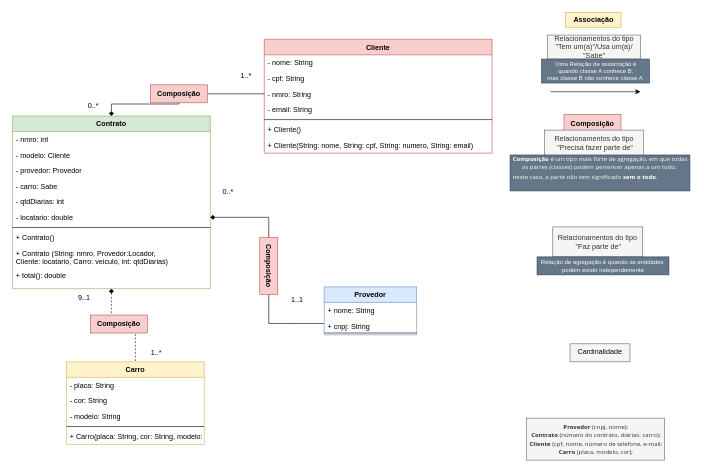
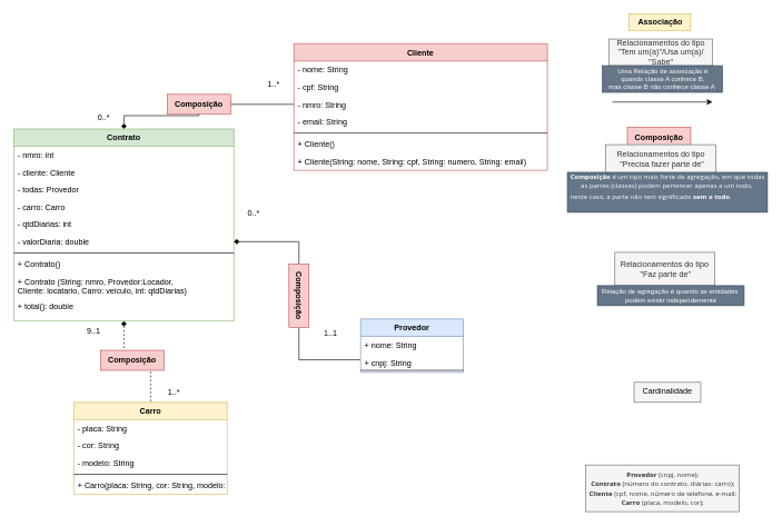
  <mxCell id="0" />
  <mxCell id="1" parent="0" />
  <mxCell id="2" value="&lt;span id=&quot;docs-internal-guid-b45fe634-7fff-d32b-27de-2dc11d8c7fcd&quot;&gt;&lt;font style=&quot;font-size: 10px;&quot;&gt;&lt;span style=&quot;font-family: &amp;quot;Open Sans&amp;quot;, sans-serif; background-color: transparent; font-weight: 700; font-variant-numeric: normal; font-variant-east-asian: normal; vertical-align: baseline;&quot;&gt;Provedor&lt;/span&gt;&lt;span style=&quot;font-family: &amp;quot;Open Sans&amp;quot;, sans-serif; background-color: transparent; font-variant-numeric: normal; font-variant-east-asian: normal; vertical-align: baseline;&quot;&gt; (cnpj, nome); &lt;br&gt;&lt;/span&gt;&lt;span style=&quot;font-family: &amp;quot;Open Sans&amp;quot;, sans-serif; background-color: transparent; font-weight: 700; font-variant-numeric: normal; font-variant-east-asian: normal; vertical-align: baseline;&quot;&gt;Contrato&lt;/span&gt;&lt;span style=&quot;font-family: &amp;quot;Open Sans&amp;quot;, sans-serif; background-color: transparent; font-variant-numeric: normal; font-variant-east-asian: normal; vertical-align: baseline;&quot;&gt; (número do contrato, diárias: carro); &lt;br&gt;&lt;/span&gt;&lt;span style=&quot;font-family: &amp;quot;Open Sans&amp;quot;, sans-serif; background-color: transparent; font-weight: 700; font-variant-numeric: normal; font-variant-east-asian: normal; vertical-align: baseline;&quot;&gt;Cliente&lt;/span&gt;&lt;span style=&quot;font-family: &amp;quot;Open Sans&amp;quot;, sans-serif; background-color: transparent; font-variant-numeric: normal; font-variant-east-asian: normal; vertical-align: baseline;&quot;&gt; (cpf, nome, número de telefone, e-mail; &lt;br&gt;&lt;/span&gt;&lt;span style=&quot;font-family: &amp;quot;Open Sans&amp;quot;, sans-serif; background-color: transparent; font-weight: 700; font-variant-numeric: normal; font-variant-east-asian: normal; vertical-align: baseline;&quot;&gt;Carro &lt;/span&gt;&lt;span style=&quot;font-family: &amp;quot;Open Sans&amp;quot;, sans-serif; background-color: transparent; font-variant-numeric: normal; font-variant-east-asian: normal; vertical-align: baseline;&quot;&gt;(placa, modelo, cor);&lt;/span&gt;&lt;/font&gt;&lt;/span&gt;" style="text;html=1;align=center;verticalAlign=middle;resizable=0;points=[];autosize=1;strokeColor=#666666;fillColor=#f5f5f5;fontColor=#333333;" vertex="1" parent="1"><mxGeometry x="877.5" y="697" width="230" height="70" as="geometry" /></mxCell>
  <mxCell id="3" style="edgeStyle=orthogonalEdgeStyle;rounded=0;orthogonalLoop=1;jettySize=auto;html=1;startArrow=none;endArrow=none;endFill=0;" edge="1" parent="1" source="53" target="29"><mxGeometry relative="1" as="geometry" /></mxCell>
  <mxCell id="4" style="edgeStyle=orthogonalEdgeStyle;rounded=0;orthogonalLoop=1;jettySize=auto;html=1;endArrow=none;endFill=0;startArrow=diamond;startFill=1;dashed=1;" edge="1" parent="1" source="5" target="16"><mxGeometry relative="1" as="geometry" /></mxCell>
  <mxCell id="5" value="Contrato" style="swimlane;fontStyle=1;align=center;verticalAlign=top;childLayout=stackLayout;horizontal=1;startSize=26;horizontalStack=0;resizeParent=1;resizeParentMax=0;resizeLast=0;collapsible=1;marginBottom=0;fillColor=#d5e8d4;strokeColor=#82b366;" vertex="1" parent="1"><mxGeometry x="20" y="193" width="330" height="288" as="geometry" /></mxCell>
  <mxCell id="6" value="- nmro: int" style="text;strokeColor=none;fillColor=none;align=left;verticalAlign=top;spacingLeft=4;spacingRight=4;overflow=hidden;rotatable=0;points=[[0,0.5],[1,0.5]];portConstraint=eastwest;" vertex="1" parent="5"><mxGeometry y="26" width="330" height="26" as="geometry" /></mxCell>
- <mxCell id="7" value="- modelo: Cliente" style="text;strokeColor=none;fillColor=none;align=left;verticalAlign=top;spacingLeft=4;spacingRight=4;overflow=hidden;rotatable=0;points=[[0,0.5],[1,0.5]];portConstraint=eastwest;" vertex="1" parent="5"><mxGeometry y="52" width="330" height="26" as="geometry" /></mxCell>
- <mxCell id="8" value="- provedor: Provedor" style="text;strokeColor=none;fillColor=none;align=left;verticalAlign=top;spacingLeft=4;spacingRight=4;overflow=hidden;rotatable=0;points=[[0,0.5],[1,0.5]];portConstraint=eastwest;" vertex="1" parent="5"><mxGeometry y="78" width="330" height="26" as="geometry" /></mxCell>
- <mxCell id="9" value="- carro: Sabe" style="text;strokeColor=none;fillColor=none;align=left;verticalAlign=top;spacingLeft=4;spacingRight=4;overflow=hidden;rotatable=0;points=[[0,0.5],[1,0.5]];portConstraint=eastwest;" vertex="1" parent="5"><mxGeometry y="104" width="330" height="26" as="geometry" /></mxCell>
+ <mxCell id="7" value="- cliente: Cliente" style="text;strokeColor=none;fillColor=none;align=left;verticalAlign=top;spacingLeft=4;spacingRight=4;overflow=hidden;rotatable=0;points=[[0,0.5],[1,0.5]];portConstraint=eastwest;" vertex="1" parent="5"><mxGeometry y="52" width="330" height="26" as="geometry" /></mxCell>
+ <mxCell id="8" value="- todas: Provedor" style="text;strokeColor=none;fillColor=none;align=left;verticalAlign=top;spacingLeft=4;spacingRight=4;overflow=hidden;rotatable=0;points=[[0,0.5],[1,0.5]];portConstraint=eastwest;" vertex="1" parent="5"><mxGeometry y="78" width="330" height="26" as="geometry" /></mxCell>
+ <mxCell id="9" value="- carro: Carro" style="text;strokeColor=none;fillColor=none;align=left;verticalAlign=top;spacingLeft=4;spacingRight=4;overflow=hidden;rotatable=0;points=[[0,0.5],[1,0.5]];portConstraint=eastwest;" vertex="1" parent="5"><mxGeometry y="104" width="330" height="26" as="geometry" /></mxCell>
  <mxCell id="10" value="- qtdDiarias: int" style="text;strokeColor=none;fillColor=none;align=left;verticalAlign=top;spacingLeft=4;spacingRight=4;overflow=hidden;rotatable=0;points=[[0,0.5],[1,0.5]];portConstraint=eastwest;" vertex="1" parent="5"><mxGeometry y="130" width="330" height="26" as="geometry" /></mxCell>
- <mxCell id="11" value="- locatario: double" style="text;strokeColor=none;fillColor=none;align=left;verticalAlign=top;spacingLeft=4;spacingRight=4;overflow=hidden;rotatable=0;points=[[0,0.5],[1,0.5]];portConstraint=eastwest;" vertex="1" parent="5"><mxGeometry y="156" width="330" height="26" as="geometry" /></mxCell>
+ <mxCell id="11" value="- valorDiaria: double" style="text;strokeColor=none;fillColor=none;align=left;verticalAlign=top;spacingLeft=4;spacingRight=4;overflow=hidden;rotatable=0;points=[[0,0.5],[1,0.5]];portConstraint=eastwest;" vertex="1" parent="5"><mxGeometry y="156" width="330" height="26" as="geometry" /></mxCell>
  <mxCell id="12" value="" style="line;strokeWidth=1;fillColor=none;align=left;verticalAlign=middle;spacingTop=-1;spacingLeft=3;spacingRight=3;rotatable=0;labelPosition=right;points=[];portConstraint=eastwest;" vertex="1" parent="5"><mxGeometry y="182" width="330" height="8" as="geometry" /></mxCell>
  <mxCell id="13" value="+ Contrato()" style="text;strokeColor=none;fillColor=none;align=left;verticalAlign=top;spacingLeft=4;spacingRight=4;overflow=hidden;rotatable=0;points=[[0,0.5],[1,0.5]];portConstraint=eastwest;" vertex="1" parent="5"><mxGeometry y="190" width="330" height="26" as="geometry" /></mxCell>
  <mxCell id="14" value="+ Contrato (String: nmro, Provedor:Locador, &#10;Cliente: locatario, Carro: veiculo, int: qtdDiarias)" style="text;strokeColor=none;fillColor=none;align=left;verticalAlign=top;spacingLeft=4;spacingRight=4;overflow=hidden;rotatable=0;points=[[0,0.5],[1,0.5]];portConstraint=eastwest;" vertex="1" parent="5"><mxGeometry y="216" width="330" height="36" as="geometry" /></mxCell>
  <mxCell id="15" value="+ total(): double" style="text;strokeColor=none;fillColor=none;align=left;verticalAlign=top;spacingLeft=4;spacingRight=4;overflow=hidden;rotatable=0;points=[[0,0.5],[1,0.5]];portConstraint=eastwest;" vertex="1" parent="5"><mxGeometry y="252" width="330" height="36" as="geometry" /></mxCell>
  <mxCell id="16" value="Carro" style="swimlane;fontStyle=1;align=center;verticalAlign=top;childLayout=stackLayout;horizontal=1;startSize=26;horizontalStack=0;resizeParent=1;resizeParentMax=0;resizeLast=0;collapsible=1;marginBottom=0;fillColor=#fff2cc;strokeColor=#d6b656;" vertex="1" parent="1"><mxGeometry x="110" y="603" width="230" height="138" as="geometry" /></mxCell>
  <mxCell id="17" value="- placa: String " style="text;strokeColor=none;fillColor=none;align=left;verticalAlign=top;spacingLeft=4;spacingRight=4;overflow=hidden;rotatable=0;points=[[0,0.5],[1,0.5]];portConstraint=eastwest;" vertex="1" parent="16"><mxGeometry y="26" width="230" height="26" as="geometry" /></mxCell>
  <mxCell id="18" value="- cor: String " style="text;strokeColor=none;fillColor=none;align=left;verticalAlign=top;spacingLeft=4;spacingRight=4;overflow=hidden;rotatable=0;points=[[0,0.5],[1,0.5]];portConstraint=eastwest;" vertex="1" parent="16"><mxGeometry y="52" width="230" height="26" as="geometry" /></mxCell>
  <mxCell id="19" value="- modelo: String " style="text;strokeColor=none;fillColor=none;align=left;verticalAlign=top;spacingLeft=4;spacingRight=4;overflow=hidden;rotatable=0;points=[[0,0.5],[1,0.5]];portConstraint=eastwest;" vertex="1" parent="16"><mxGeometry y="78" width="230" height="26" as="geometry" /></mxCell>
  <mxCell id="20" value="" style="line;strokeWidth=1;fillColor=none;align=left;verticalAlign=middle;spacingTop=-1;spacingLeft=3;spacingRight=3;rotatable=0;labelPosition=right;points=[];portConstraint=eastwest;" vertex="1" parent="16"><mxGeometry y="104" width="230" height="8" as="geometry" /></mxCell>
  <mxCell id="21" value="+ Carro(placa: String, cor: String, modelo: String)" style="text;strokeColor=none;fillColor=none;align=left;verticalAlign=top;spacingLeft=4;spacingRight=4;overflow=hidden;rotatable=0;points=[[0,0.5],[1,0.5]];portConstraint=eastwest;" vertex="1" parent="16"><mxGeometry y="112" width="230" height="26" as="geometry" /></mxCell>
  <mxCell id="22" value="Provedor" style="swimlane;fontStyle=1;align=center;verticalAlign=top;childLayout=stackLayout;horizontal=1;startSize=26;horizontalStack=0;resizeParent=1;resizeParentMax=0;resizeLast=0;collapsible=1;marginBottom=0;fillColor=#dae8fc;strokeColor=#6c8ebf;" vertex="1" parent="1"><mxGeometry x="540" y="478" width="154" height="80" as="geometry" /></mxCell>
  <mxCell id="23" value="+ nome: String" style="text;strokeColor=none;fillColor=none;align=left;verticalAlign=top;spacingLeft=4;spacingRight=4;overflow=hidden;rotatable=0;points=[[0,0.5],[1,0.5]];portConstraint=eastwest;" vertex="1" parent="22"><mxGeometry y="26" width="154" height="26" as="geometry" /></mxCell>
  <mxCell id="24" value="+ cnpj: String" style="text;strokeColor=none;fillColor=none;align=left;verticalAlign=top;spacingLeft=4;spacingRight=4;overflow=hidden;rotatable=0;points=[[0,0.5],[1,0.5]];portConstraint=eastwest;" vertex="1" parent="22"><mxGeometry y="52" width="154" height="22" as="geometry" /></mxCell>
  <mxCell id="25" value="" style="line;strokeWidth=1;fillColor=none;align=left;verticalAlign=middle;spacingTop=-1;spacingLeft=3;spacingRight=3;rotatable=0;labelPosition=right;points=[];portConstraint=eastwest;" vertex="1" parent="22"><mxGeometry y="74" width="154" height="6" as="geometry" /></mxCell>
  <mxCell id="26" value="Cliente" style="swimlane;fontStyle=1;align=center;verticalAlign=top;childLayout=stackLayout;horizontal=1;startSize=26;horizontalStack=0;resizeParent=1;resizeParentMax=0;resizeLast=0;collapsible=1;marginBottom=0;fillColor=#f8cecc;strokeColor=#b85450;" vertex="1" parent="1"><mxGeometry x="440" y="65" width="380" height="190" as="geometry" /></mxCell>
  <mxCell id="27" value="- nome: String" style="text;strokeColor=none;fillColor=none;align=left;verticalAlign=top;spacingLeft=4;spacingRight=4;overflow=hidden;rotatable=0;points=[[0,0.5],[1,0.5]];portConstraint=eastwest;" vertex="1" parent="26"><mxGeometry y="26" width="380" height="26" as="geometry" /></mxCell>
  <mxCell id="28" value="- cpf: String" style="text;strokeColor=none;fillColor=none;align=left;verticalAlign=top;spacingLeft=4;spacingRight=4;overflow=hidden;rotatable=0;points=[[0,0.5],[1,0.5]];portConstraint=eastwest;" vertex="1" parent="26"><mxGeometry y="52" width="380" height="26" as="geometry" /></mxCell>
  <mxCell id="29" value="- nmro: String" style="text;strokeColor=none;fillColor=none;align=left;verticalAlign=top;spacingLeft=4;spacingRight=4;overflow=hidden;rotatable=0;points=[[0,0.5],[1,0.5]];portConstraint=eastwest;" vertex="1" parent="26"><mxGeometry y="78" width="380" height="26" as="geometry" /></mxCell>
  <mxCell id="30" value="- email: String" style="text;strokeColor=none;fillColor=none;align=left;verticalAlign=top;spacingLeft=4;spacingRight=4;overflow=hidden;rotatable=0;points=[[0,0.5],[1,0.5]];portConstraint=eastwest;" vertex="1" parent="26"><mxGeometry y="104" width="380" height="26" as="geometry" /></mxCell>
  <mxCell id="31" value="" style="line;strokeWidth=1;fillColor=none;align=left;verticalAlign=middle;spacingTop=-1;spacingLeft=3;spacingRight=3;rotatable=0;labelPosition=right;points=[];portConstraint=eastwest;" vertex="1" parent="26"><mxGeometry y="130" width="380" height="8" as="geometry" /></mxCell>
  <mxCell id="32" value="+ Cliente()" style="text;strokeColor=none;fillColor=none;align=left;verticalAlign=top;spacingLeft=4;spacingRight=4;overflow=hidden;rotatable=0;points=[[0,0.5],[1,0.5]];portConstraint=eastwest;" vertex="1" parent="26"><mxGeometry y="138" width="380" height="26" as="geometry" /></mxCell>
  <mxCell id="33" value="+ Cliente(String: nome, String: cpf, String: numero, String: email)" style="text;strokeColor=none;fillColor=none;align=left;verticalAlign=top;spacingLeft=4;spacingRight=4;overflow=hidden;rotatable=0;points=[[0,0.5],[1,0.5]];portConstraint=eastwest;" vertex="1" parent="26"><mxGeometry y="164" width="380" height="26" as="geometry" /></mxCell>
  <mxCell id="34" value="Composição" style="text;html=1;strokeColor=#b85450;fillColor=#f8cecc;align=center;verticalAlign=middle;whiteSpace=wrap;rounded=0;fontStyle=1;" vertex="1" parent="1"><mxGeometry x="940" y="190.5" width="95" height="30" as="geometry" /></mxCell>
  <mxCell id="35" value="&lt;span style=&quot;font-weight: normal;&quot;&gt;Relacionamentos do tipo&lt;br&gt;&amp;nbsp;&quot;Precisa fazer parte de&quot;&lt;/span&gt;" style="text;html=1;strokeColor=#666666;fillColor=#f5f5f5;align=center;verticalAlign=middle;whiteSpace=wrap;rounded=0;fontStyle=1;fontColor=#333333;" vertex="1" parent="1"><mxGeometry x="907.5" y="216.5" width="165" height="44" as="geometry" /></mxCell>
  <mxCell id="36" value="&lt;span style=&quot;font-weight: normal;&quot;&gt;Relacionamentos do tipo&lt;br&gt;&amp;nbsp;&quot;Faz parte de&quot;&lt;/span&gt;" style="text;html=1;strokeColor=#666666;fillColor=#f5f5f5;align=center;verticalAlign=middle;whiteSpace=wrap;rounded=0;fontStyle=1;fontColor=#333333;direction=west;" vertex="1" parent="1"><mxGeometry x="921.25" y="378" width="150" height="50" as="geometry" /></mxCell>
  <mxCell id="37" value="Associação" style="text;html=1;strokeColor=#d6b656;fillColor=#fff2cc;align=center;verticalAlign=middle;whiteSpace=wrap;rounded=0;fontStyle=1;" vertex="1" parent="1"><mxGeometry x="942.5" y="20" width="92.5" height="25" as="geometry" /></mxCell>
  <mxCell id="38" value="&lt;span style=&quot;font-weight: normal;&quot;&gt;Relacionamentos do tipo &quot;Tem um(a)&quot;/Usa um(a)/ &quot;Sabe&quot;&lt;/span&gt;" style="text;html=1;strokeColor=#666666;fillColor=#f5f5f5;align=center;verticalAlign=middle;whiteSpace=wrap;rounded=0;fontStyle=1;fontColor=#333333;" vertex="1" parent="1"><mxGeometry x="912.5" y="58" width="155" height="40" as="geometry" /></mxCell>
  <mxCell id="39" value="Uma Relação de associação é &lt;br&gt;quando classe A conhece B,&lt;br&gt;mas classe B não conhece classe A&amp;nbsp;" style="text;html=1;align=center;verticalAlign=middle;resizable=0;points=[];autosize=1;strokeColor=#314354;fillColor=#647687;fontSize=10;fontColor=#ffffff;" vertex="1" parent="1"><mxGeometry x="902.5" y="98" width="180" height="40" as="geometry" /></mxCell>
  <mxCell id="40" value="&lt;span id=&quot;docs-internal-guid-9ef1fc78-7fff-9727-3639-7c4f24c581a5&quot;&gt;&lt;font style=&quot;font-size: 10px;&quot;&gt;&lt;span style=&quot;font-family: &amp;quot;Open Sans&amp;quot;, sans-serif; background-color: transparent; font-weight: 700; font-variant-numeric: normal; font-variant-east-asian: normal; vertical-align: baseline;&quot;&gt;Composição &lt;/span&gt;&lt;span style=&quot;font-family: &amp;quot;Open Sans&amp;quot;, sans-serif; background-color: transparent; font-variant-numeric: normal; font-variant-east-asian: normal; vertical-align: baseline;&quot;&gt;é um tipo mais forte de agregação, em que todas &lt;br&gt;as partes (classes) podem pertencer apenas a um todo,&amp;nbsp;&lt;/span&gt;&lt;/font&gt;&lt;/span&gt;&lt;span id=&quot;docs-internal-guid-780ac799-7fff-940c-e79e-5edcb8c38bd9&quot;&gt;&lt;p style=&quot;line-height:1.8;text-align: justify;margin-top:0pt;margin-bottom:10pt;&quot; dir=&quot;ltr&quot;&gt;&lt;font style=&quot;font-size: 10px;&quot;&gt;&lt;span style=&quot;font-family: &amp;quot;Open Sans&amp;quot;, sans-serif; background-color: transparent; font-variant-numeric: normal; font-variant-east-asian: normal; vertical-align: baseline;&quot;&gt;neste caso, a parte não tem significado &lt;/span&gt;&lt;span style=&quot;font-family: &amp;quot;Open Sans&amp;quot;, sans-serif; background-color: transparent; font-weight: 700; font-variant-numeric: normal; font-variant-east-asian: normal; vertical-align: baseline;&quot;&gt;sem o todo&lt;/span&gt;&lt;span style=&quot;font-family: &amp;quot;Open Sans&amp;quot;, sans-serif; background-color: transparent; font-variant-numeric: normal; font-variant-east-asian: normal; vertical-align: baseline;&quot;&gt;.&lt;/span&gt;&lt;/font&gt;&lt;/p&gt;&lt;/span&gt;" style="text;html=1;align=center;verticalAlign=middle;resizable=0;points=[];autosize=1;strokeColor=#314354;fillColor=#647687;fontSize=10;fontColor=#ffffff;" vertex="1" parent="1"><mxGeometry x="850" y="258" width="300" height="60" as="geometry" /></mxCell>
  <mxCell id="41" value="Relação de agregação é quando as entidades&amp;nbsp; &lt;br&gt;podem existir independemente" style="text;html=1;align=center;verticalAlign=middle;resizable=0;points=[];autosize=1;strokeColor=#314354;fillColor=#647687;fontSize=10;fontColor=#ffffff;" vertex="1" parent="1"><mxGeometry x="895" y="428" width="220" height="30" as="geometry" /></mxCell>
  <mxCell id="42" value="" style="edgeStyle=elbowEdgeStyle;elbow=horizontal;endArrow=classic;html=1;rounded=0;fontSize=10;fillColor=#f5f5f5;strokeColor=#000000;" edge="1" parent="1"><mxGeometry width="50" height="50" relative="1" as="geometry"><mxPoint x="917.5" y="152.5" as="sourcePoint" /><mxPoint x="1067.5" y="152.5" as="targetPoint" /></mxGeometry></mxCell>
  <mxCell id="43" value="&lt;span style=&quot;color: rgb(0, 0, 0); font-family: Helvetica; font-size: 12px; font-style: normal; font-variant-ligatures: normal; font-variant-caps: normal; font-weight: 400; letter-spacing: normal; orphans: 2; text-indent: 0px; text-transform: none; widows: 2; word-spacing: 0px; -webkit-text-stroke-width: 0px; background-color: rgb(248, 249, 250); text-decoration-thickness: initial; text-decoration-style: initial; text-decoration-color: initial; float: none; display: inline !important;&quot;&gt;Cardinalidade&lt;/span&gt;" style="text;whiteSpace=wrap;html=1;fontSize=10;fillColor=#f5f5f5;fontColor=#333333;strokeColor=#666666;align=center;" vertex="1" parent="1"><mxGeometry x="950" y="573" width="100" height="30" as="geometry" /></mxCell>
  <mxCell id="44" value="1..*" style="text;html=1;strokeColor=none;fillColor=none;align=center;verticalAlign=middle;whiteSpace=wrap;rounded=0;" vertex="1" parent="1"><mxGeometry x="380" y="111" width="60" height="30" as="geometry" /></mxCell>
  <mxCell id="45" value="0..*" style="text;html=1;strokeColor=none;fillColor=none;align=center;verticalAlign=middle;whiteSpace=wrap;rounded=0;" vertex="1" parent="1"><mxGeometry x="350" y="305" width="60" height="30" as="geometry" /></mxCell>
  <mxCell id="46" value="0..*" style="text;html=1;strokeColor=none;fillColor=none;align=center;verticalAlign=middle;whiteSpace=wrap;rounded=0;" vertex="1" parent="1"><mxGeometry x="125" y="160.5" width="60" height="30" as="geometry" /></mxCell>
  <mxCell id="47" value="1..1" style="text;html=1;strokeColor=none;fillColor=none;align=center;verticalAlign=middle;whiteSpace=wrap;rounded=0;" vertex="1" parent="1"><mxGeometry x="465" y="483" width="60" height="32" as="geometry" /></mxCell>
  <mxCell id="48" value="1..*" style="text;html=1;strokeColor=none;fillColor=none;align=center;verticalAlign=middle;whiteSpace=wrap;rounded=0;" vertex="1" parent="1"><mxGeometry x="230" y="573" width="60" height="30" as="geometry" /></mxCell>
  <mxCell id="49" value="9..1" style="text;html=1;strokeColor=none;fillColor=none;align=center;verticalAlign=middle;whiteSpace=wrap;rounded=0;" vertex="1" parent="1"><mxGeometry x="110" y="481" width="60" height="30" as="geometry" /></mxCell>
  <mxCell id="50" style="edgeStyle=orthogonalEdgeStyle;rounded=0;orthogonalLoop=1;jettySize=auto;html=1;exitX=1;exitY=0.5;exitDx=0;exitDy=0;startArrow=none;entryX=-0.005;entryY=0.416;entryDx=0;entryDy=0;entryPerimeter=0;endArrow=none;endFill=0;" edge="1" parent="1" source="52" target="24"><mxGeometry relative="1" as="geometry"><mxPoint x="540" y="539" as="targetPoint" /></mxGeometry></mxCell>
  <mxCell id="51" value="" style="edgeStyle=orthogonalEdgeStyle;rounded=0;orthogonalLoop=1;jettySize=auto;html=1;endArrow=diamond;endFill=1;" edge="1" parent="1" source="52" target="11"><mxGeometry relative="1" as="geometry" /></mxCell>
  <mxCell id="52" value="Composição" style="text;html=1;strokeColor=#b85450;fillColor=#f8cecc;align=center;verticalAlign=middle;whiteSpace=wrap;rounded=0;fontStyle=1;rotation=90;" vertex="1" parent="1"><mxGeometry x="400" y="428" width="95" height="30" as="geometry" /></mxCell>
  <mxCell id="53" value="Composição" style="text;html=1;strokeColor=#b85450;fillColor=#f8cecc;align=center;verticalAlign=middle;whiteSpace=wrap;rounded=0;fontStyle=1;rotation=0;" vertex="1" parent="1"><mxGeometry x="250" y="141" width="95" height="30" as="geometry" /></mxCell>
  <mxCell id="54" value="" style="edgeStyle=orthogonalEdgeStyle;rounded=0;orthogonalLoop=1;jettySize=auto;html=1;endArrow=none;startArrow=diamond;startFill=1;" edge="1" parent="1" source="5" target="53"><mxGeometry relative="1" as="geometry"><mxPoint x="185.059" y="193" as="sourcePoint" /><mxPoint x="440" y="156.059" as="targetPoint" /></mxGeometry></mxCell>
  <mxCell id="55" value="Composição" style="text;html=1;strokeColor=#b85450;fillColor=#f8cecc;align=center;verticalAlign=middle;whiteSpace=wrap;rounded=0;fontStyle=1;rotation=0;" vertex="1" parent="1"><mxGeometry x="150" y="525" width="95" height="30" as="geometry" /></mxCell>
